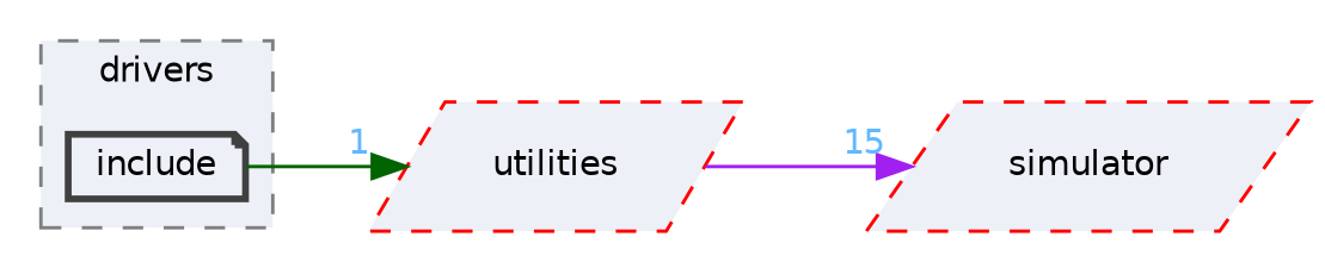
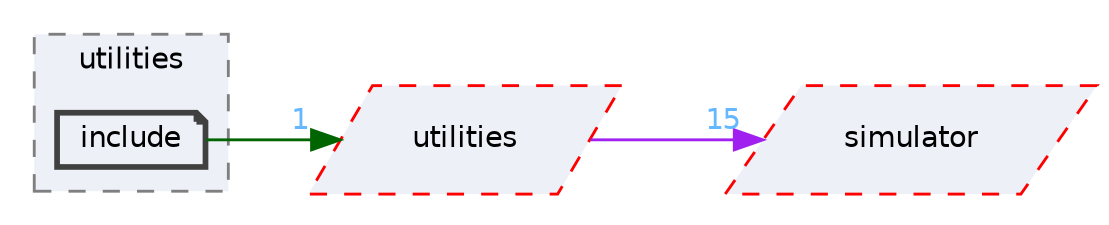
  digraph {
    compound=true
    rankdir=LR
    node [color=red fillcolor="#edf0f7" fontname=Helvetica fontsize=10 shape=parallelogram style="filled,dashed"]
    edge [fontcolor=steelblue1 fontname=Helvetica fontsize=10 labeldistance=1.5 labelfontname=Helvetica labelfontsize=10]
    n1 [color=grey25 height=0.2 label=include shape=note style="filled,bold" width=0.4]
    n2 [height=0.2 label=utilities width=0.4]
    n3 [height=0.2 label=simulator width=0.4]
    subgraph cluster_1 {
      bgcolor="#edf0f7"
      fontname=Helvetica
      fontsize=10
-     label=drivers
+     label=utilities
      pencolor=grey50
      style="filled,dashed"
      n1
    }
    n1 -> n2 [color=darkgreen headlabel=1]
    n2 -> n3 [color=purple headlabel=15]
  }
